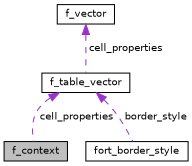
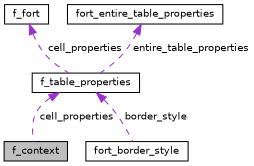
  digraph {
    node [color=black fillcolor=white fontname=Helvetica fontsize=10 shape=record style=filled]
    edge [color=darkorchid3 dir=back fontname=Helvetica fontsize=10 labelfontname=Helvetica labelfontsize=10 style=dashed]
    n1 [fillcolor=grey75 fontcolor=black height=0.2 label=f_context width=0.4]
-   n2 [height=0.2 label=f_table_vector width=0.4]
+   n2 [height=0.2 label=f_table_properties width=0.4]
    n3 [height=0.2 label=fort_border_style width=0.4]
-   n4 [height=0.2 label=f_vector width=0.4]
+   n4 [height=0.2 label=f_fort width=0.4]
+   n5 [height=0.2 label=fort_entire_table_properties width=0.4]
    n2 -> n1 [label=" cell_properties"]
    n2 -> n3 [label=" border_style"]
    n4 -> n2 [label=" cell_properties"]
+   n5 -> n2 [label=" entire_table_properties"]
  }
